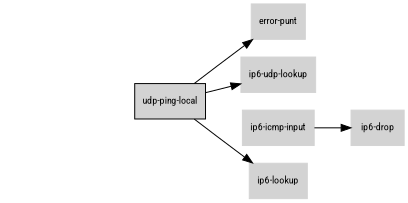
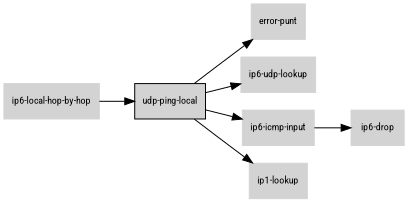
  digraph {
    fontname="Roboto Condensed"
    rankdir=LR
    node [color=lightgray fillcolor=lightgray fontcolor=black fontname="Roboto Condensed" fontsize=10 shape=box style=filled]
    edge [fontname="Roboto Condensed" fontsize=8]
    "udp-ping-local" [color=black]
    "error-punt"
    "ip6-udp-lookup"
    "ip6-icmp-input"
-   "ip6-lookup"
+   "ip6-lookup" [label="ip1-lookup"]
    "ip6-drop"
+   "ip6-local-hop-by-hop"
    "udp-ping-local" -> "error-punt"
    "udp-ping-local" -> "ip6-udp-lookup"
+   "udp-ping-local" -> "ip6-icmp-input"
    "udp-ping-local" -> "ip6-lookup"
    "ip6-icmp-input" -> "ip6-drop"
+   "ip6-local-hop-by-hop" -> "udp-ping-local"
  }
